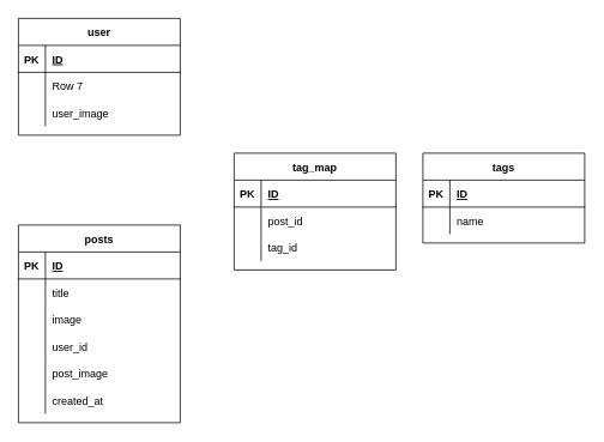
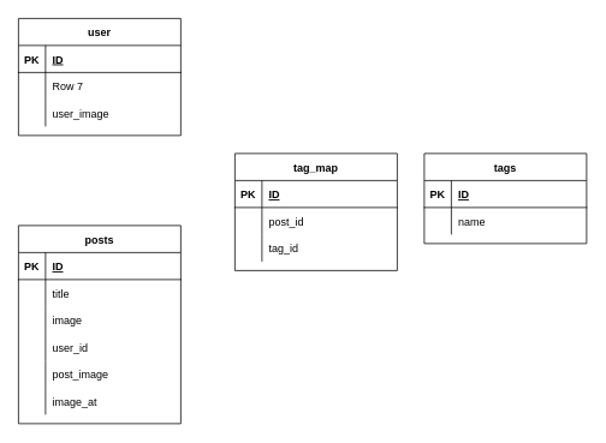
  <mxCell id="0" />
  <mxCell id="1" parent="0" />
  <mxCell id="2" value="user" style="shape=table;startSize=30;container=1;collapsible=1;childLayout=tableLayout;fixedRows=1;rowLines=0;fontStyle=1;align=center;resizeLast=1;" parent="1" vertex="1"><mxGeometry x="20" y="20" width="180" height="130" as="geometry" /></mxCell>
  <mxCell id="3" value="" style="shape=partialRectangle;collapsible=0;dropTarget=0;pointerEvents=0;fillColor=none;top=0;left=0;bottom=1;right=0;points=[[0,0.5],[1,0.5]];portConstraint=eastwest;" parent="2" vertex="1"><mxGeometry y="30" width="180" height="30" as="geometry" /></mxCell>
  <mxCell id="4" value="PK" style="shape=partialRectangle;connectable=0;fillColor=none;top=0;left=0;bottom=0;right=0;fontStyle=1;overflow=hidden;" parent="3" vertex="1"><mxGeometry width="30" height="30" as="geometry" /></mxCell>
  <mxCell id="5" value="ID" style="shape=partialRectangle;connectable=0;fillColor=none;top=0;left=0;bottom=0;right=0;align=left;spacingLeft=6;fontStyle=5;overflow=hidden;" parent="3" vertex="1"><mxGeometry x="30" width="150" height="30" as="geometry" /></mxCell>
  <mxCell id="6" value="" style="shape=partialRectangle;collapsible=0;dropTarget=0;pointerEvents=0;fillColor=none;top=0;left=0;bottom=0;right=0;points=[[0,0.5],[1,0.5]];portConstraint=eastwest;" parent="2" vertex="1"><mxGeometry y="60" width="180" height="30" as="geometry" /></mxCell>
  <mxCell id="7" value="" style="shape=partialRectangle;connectable=0;fillColor=none;top=0;left=0;bottom=0;right=0;editable=1;overflow=hidden;" parent="6" vertex="1"><mxGeometry width="30" height="30" as="geometry" /></mxCell>
  <mxCell id="8" value="Row 7" style="shape=partialRectangle;connectable=0;fillColor=none;top=0;left=0;bottom=0;right=0;align=left;spacingLeft=6;overflow=hidden;" parent="6" vertex="1"><mxGeometry x="30" width="150" height="30" as="geometry" /></mxCell>
  <mxCell id="9" value="" style="shape=partialRectangle;collapsible=0;dropTarget=0;pointerEvents=0;fillColor=none;top=0;left=0;bottom=0;right=0;points=[[0,0.5],[1,0.5]];portConstraint=eastwest;" parent="2" vertex="1"><mxGeometry y="90" width="180" height="30" as="geometry" /></mxCell>
  <mxCell id="10" value="" style="shape=partialRectangle;connectable=0;fillColor=none;top=0;left=0;bottom=0;right=0;editable=1;overflow=hidden;" parent="9" vertex="1"><mxGeometry width="30" height="30" as="geometry" /></mxCell>
  <mxCell id="11" value="user_image" style="shape=partialRectangle;connectable=0;fillColor=none;top=0;left=0;bottom=0;right=0;align=left;spacingLeft=6;overflow=hidden;" parent="9" vertex="1"><mxGeometry x="30" width="150" height="30" as="geometry" /></mxCell>
  <mxCell id="12" value="posts" style="shape=table;startSize=30;container=1;collapsible=1;childLayout=tableLayout;fixedRows=1;rowLines=0;fontStyle=1;align=center;resizeLast=1;" parent="1" vertex="1"><mxGeometry x="20" y="250" width="180" height="220" as="geometry"><mxRectangle x="280" y="320" width="60" height="30" as="alternateBounds" /></mxGeometry></mxCell>
  <mxCell id="13" value="" style="shape=partialRectangle;collapsible=0;dropTarget=0;pointerEvents=0;fillColor=none;top=0;left=0;bottom=1;right=0;points=[[0,0.5],[1,0.5]];portConstraint=eastwest;" parent="12" vertex="1"><mxGeometry y="30" width="180" height="30" as="geometry" /></mxCell>
  <mxCell id="14" value="PK" style="shape=partialRectangle;connectable=0;fillColor=none;top=0;left=0;bottom=0;right=0;fontStyle=1;overflow=hidden;" parent="13" vertex="1"><mxGeometry width="30" height="30" as="geometry" /></mxCell>
  <mxCell id="15" value="ID" style="shape=partialRectangle;connectable=0;fillColor=none;top=0;left=0;bottom=0;right=0;align=left;spacingLeft=6;fontStyle=5;overflow=hidden;" parent="13" vertex="1"><mxGeometry x="30" width="150" height="30" as="geometry" /></mxCell>
  <mxCell id="16" value="" style="shape=partialRectangle;collapsible=0;dropTarget=0;pointerEvents=0;fillColor=none;top=0;left=0;bottom=0;right=0;points=[[0,0.5],[1,0.5]];portConstraint=eastwest;" parent="12" vertex="1"><mxGeometry y="60" width="180" height="30" as="geometry" /></mxCell>
  <mxCell id="17" value="" style="shape=partialRectangle;connectable=0;fillColor=none;top=0;left=0;bottom=0;right=0;editable=1;overflow=hidden;" parent="16" vertex="1"><mxGeometry width="30" height="30" as="geometry" /></mxCell>
  <mxCell id="18" value="title" style="shape=partialRectangle;connectable=0;fillColor=none;top=0;left=0;bottom=0;right=0;align=left;spacingLeft=6;overflow=hidden;" parent="16" vertex="1"><mxGeometry x="30" width="150" height="30" as="geometry" /></mxCell>
  <mxCell id="19" value="" style="shape=partialRectangle;collapsible=0;dropTarget=0;pointerEvents=0;fillColor=none;top=0;left=0;bottom=0;right=0;points=[[0,0.5],[1,0.5]];portConstraint=eastwest;" parent="12" vertex="1"><mxGeometry y="90" width="180" height="30" as="geometry" /></mxCell>
  <mxCell id="20" value="" style="shape=partialRectangle;connectable=0;fillColor=none;top=0;left=0;bottom=0;right=0;editable=1;overflow=hidden;" parent="19" vertex="1"><mxGeometry width="30" height="30" as="geometry" /></mxCell>
  <mxCell id="21" value="image" style="shape=partialRectangle;connectable=0;fillColor=none;top=0;left=0;bottom=0;right=0;align=left;spacingLeft=6;overflow=hidden;" parent="19" vertex="1"><mxGeometry x="30" width="150" height="30" as="geometry" /></mxCell>
  <mxCell id="22" value="" style="shape=partialRectangle;collapsible=0;dropTarget=0;pointerEvents=0;fillColor=none;top=0;left=0;bottom=0;right=0;points=[[0,0.5],[1,0.5]];portConstraint=eastwest;" parent="12" vertex="1"><mxGeometry y="120" width="180" height="30" as="geometry" /></mxCell>
  <mxCell id="23" value="" style="shape=partialRectangle;connectable=0;fillColor=none;top=0;left=0;bottom=0;right=0;editable=1;overflow=hidden;" parent="22" vertex="1"><mxGeometry width="30" height="30" as="geometry" /></mxCell>
  <mxCell id="24" value="user_id" style="shape=partialRectangle;connectable=0;fillColor=none;top=0;left=0;bottom=0;right=0;align=left;spacingLeft=6;overflow=hidden;" parent="22" vertex="1"><mxGeometry x="30" width="150" height="30" as="geometry" /></mxCell>
  <mxCell id="25" style="shape=partialRectangle;collapsible=0;dropTarget=0;pointerEvents=0;fillColor=none;top=0;left=0;bottom=0;right=0;points=[[0,0.5],[1,0.5]];portConstraint=eastwest;" parent="12" vertex="1"><mxGeometry y="150" width="180" height="30" as="geometry" /></mxCell>
  <mxCell id="26" style="shape=partialRectangle;connectable=0;fillColor=none;top=0;left=0;bottom=0;right=0;editable=1;overflow=hidden;" parent="25" vertex="1"><mxGeometry width="30" height="30" as="geometry" /></mxCell>
  <mxCell id="27" value="post_image" style="shape=partialRectangle;connectable=0;fillColor=none;top=0;left=0;bottom=0;right=0;align=left;spacingLeft=6;overflow=hidden;" parent="25" vertex="1"><mxGeometry x="30" width="150" height="30" as="geometry" /></mxCell>
  <mxCell id="28" style="shape=partialRectangle;collapsible=0;dropTarget=0;pointerEvents=0;fillColor=none;top=0;left=0;bottom=0;right=0;points=[[0,0.5],[1,0.5]];portConstraint=eastwest;" parent="12" vertex="1"><mxGeometry y="180" width="180" height="30" as="geometry" /></mxCell>
  <mxCell id="29" style="shape=partialRectangle;connectable=0;fillColor=none;top=0;left=0;bottom=0;right=0;editable=1;overflow=hidden;" parent="28" vertex="1"><mxGeometry width="30" height="30" as="geometry" /></mxCell>
- <mxCell id="30" value="created_at" style="shape=partialRectangle;connectable=0;fillColor=none;top=0;left=0;bottom=0;right=0;align=left;spacingLeft=6;overflow=hidden;" parent="28" vertex="1"><mxGeometry x="30" width="150" height="30" as="geometry" /></mxCell>
+ <mxCell id="30" value="image_at" style="shape=partialRectangle;connectable=0;fillColor=none;top=0;left=0;bottom=0;right=0;align=left;spacingLeft=6;overflow=hidden;" parent="28" vertex="1"><mxGeometry x="30" width="150" height="30" as="geometry" /></mxCell>
  <mxCell id="31" value="tag_map" style="shape=table;startSize=30;container=1;collapsible=1;childLayout=tableLayout;fixedRows=1;rowLines=0;fontStyle=1;align=center;resizeLast=1;" vertex="1" parent="1"><mxGeometry x="260" y="170" width="180" height="130" as="geometry" /></mxCell>
  <mxCell id="32" value="" style="shape=partialRectangle;collapsible=0;dropTarget=0;pointerEvents=0;fillColor=none;top=0;left=0;bottom=1;right=0;points=[[0,0.5],[1,0.5]];portConstraint=eastwest;" vertex="1" parent="31"><mxGeometry y="30" width="180" height="30" as="geometry" /></mxCell>
  <mxCell id="33" value="PK" style="shape=partialRectangle;connectable=0;fillColor=none;top=0;left=0;bottom=0;right=0;fontStyle=1;overflow=hidden;" vertex="1" parent="32"><mxGeometry width="30" height="30" as="geometry" /></mxCell>
  <mxCell id="34" value="ID" style="shape=partialRectangle;connectable=0;fillColor=none;top=0;left=0;bottom=0;right=0;align=left;spacingLeft=6;fontStyle=5;overflow=hidden;" vertex="1" parent="32"><mxGeometry x="30" width="150" height="30" as="geometry" /></mxCell>
  <mxCell id="35" value="" style="shape=partialRectangle;collapsible=0;dropTarget=0;pointerEvents=0;fillColor=none;top=0;left=0;bottom=0;right=0;points=[[0,0.5],[1,0.5]];portConstraint=eastwest;" vertex="1" parent="31"><mxGeometry y="60" width="180" height="30" as="geometry" /></mxCell>
  <mxCell id="36" value="" style="shape=partialRectangle;connectable=0;fillColor=none;top=0;left=0;bottom=0;right=0;editable=1;overflow=hidden;" vertex="1" parent="35"><mxGeometry width="30" height="30" as="geometry" /></mxCell>
  <mxCell id="37" value="post_id" style="shape=partialRectangle;connectable=0;fillColor=none;top=0;left=0;bottom=0;right=0;align=left;spacingLeft=6;overflow=hidden;" vertex="1" parent="35"><mxGeometry x="30" width="150" height="30" as="geometry" /></mxCell>
  <mxCell id="38" value="" style="shape=partialRectangle;collapsible=0;dropTarget=0;pointerEvents=0;fillColor=none;top=0;left=0;bottom=0;right=0;points=[[0,0.5],[1,0.5]];portConstraint=eastwest;" vertex="1" parent="31"><mxGeometry y="90" width="180" height="30" as="geometry" /></mxCell>
  <mxCell id="39" value="" style="shape=partialRectangle;connectable=0;fillColor=none;top=0;left=0;bottom=0;right=0;editable=1;overflow=hidden;" vertex="1" parent="38"><mxGeometry width="30" height="30" as="geometry" /></mxCell>
  <mxCell id="40" value="tag_id" style="shape=partialRectangle;connectable=0;fillColor=none;top=0;left=0;bottom=0;right=0;align=left;spacingLeft=6;overflow=hidden;" vertex="1" parent="38"><mxGeometry x="30" width="150" height="30" as="geometry" /></mxCell>
  <mxCell id="41" value="tags" style="shape=table;startSize=30;container=1;collapsible=1;childLayout=tableLayout;fixedRows=1;rowLines=0;fontStyle=1;align=center;resizeLast=1;" vertex="1" parent="1"><mxGeometry x="470" y="170" width="180" height="100" as="geometry" /></mxCell>
  <mxCell id="42" value="" style="shape=partialRectangle;collapsible=0;dropTarget=0;pointerEvents=0;fillColor=none;top=0;left=0;bottom=1;right=0;points=[[0,0.5],[1,0.5]];portConstraint=eastwest;" vertex="1" parent="41"><mxGeometry y="30" width="180" height="30" as="geometry" /></mxCell>
  <mxCell id="43" value="PK" style="shape=partialRectangle;connectable=0;fillColor=none;top=0;left=0;bottom=0;right=0;fontStyle=1;overflow=hidden;" vertex="1" parent="42"><mxGeometry width="30" height="30" as="geometry" /></mxCell>
  <mxCell id="44" value="ID" style="shape=partialRectangle;connectable=0;fillColor=none;top=0;left=0;bottom=0;right=0;align=left;spacingLeft=6;fontStyle=5;overflow=hidden;" vertex="1" parent="42"><mxGeometry x="30" width="150" height="30" as="geometry" /></mxCell>
  <mxCell id="45" value="" style="shape=partialRectangle;collapsible=0;dropTarget=0;pointerEvents=0;fillColor=none;top=0;left=0;bottom=0;right=0;points=[[0,0.5],[1,0.5]];portConstraint=eastwest;" vertex="1" parent="41"><mxGeometry y="60" width="180" height="30" as="geometry" /></mxCell>
  <mxCell id="46" value="" style="shape=partialRectangle;connectable=0;fillColor=none;top=0;left=0;bottom=0;right=0;editable=1;overflow=hidden;" vertex="1" parent="45"><mxGeometry width="30" height="30" as="geometry" /></mxCell>
  <mxCell id="47" value="name" style="shape=partialRectangle;connectable=0;fillColor=none;top=0;left=0;bottom=0;right=0;align=left;spacingLeft=6;overflow=hidden;" vertex="1" parent="45"><mxGeometry x="30" width="150" height="30" as="geometry" /></mxCell>
